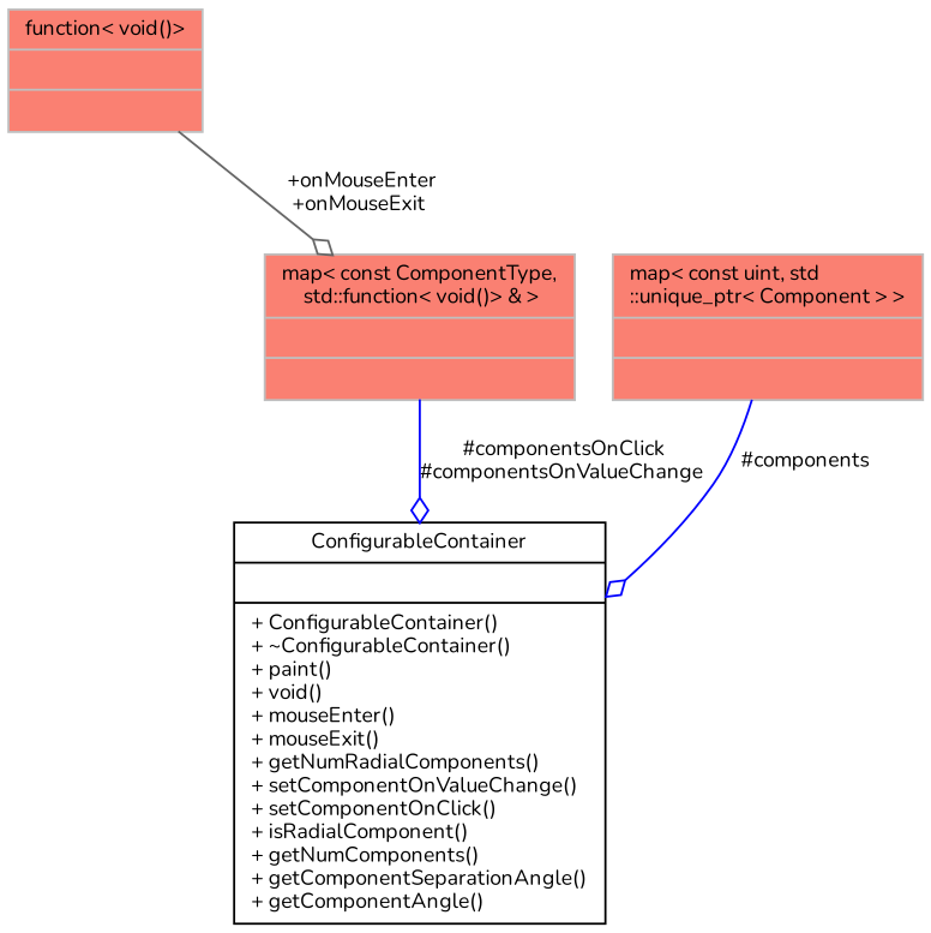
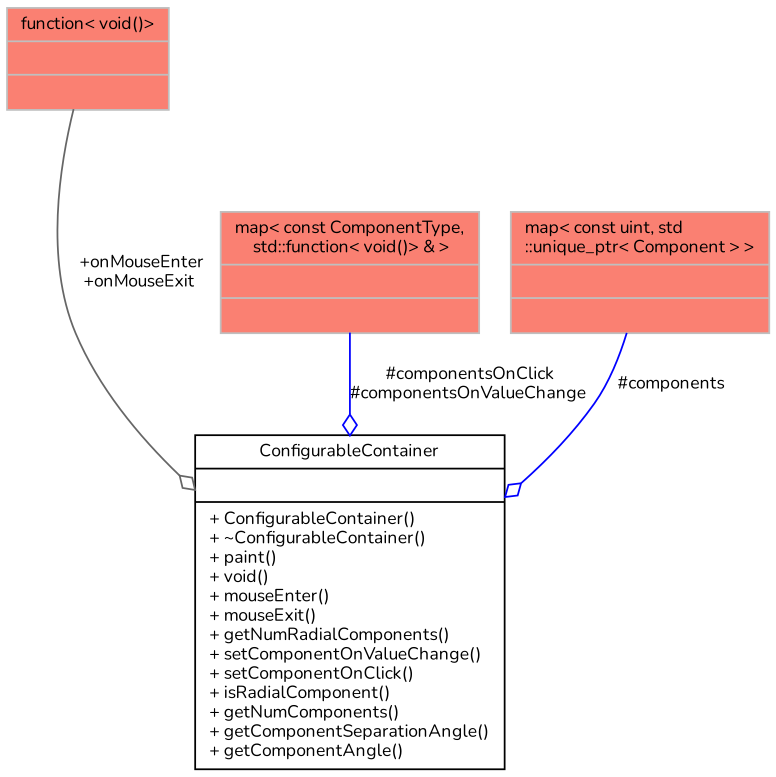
  digraph {
    fontname=Nunito
    node [color=grey75 fillcolor=salmon fontname=Nunito fontsize=10 shape=record style=filled]
    edge [arrowhead=odiamond color=blue fontname=Nunito fontsize=10 labelfontname=Helvetica labelfontsize=10 style=solid]
    n1 [color=black fillcolor=white fontcolor=black height=0.2 label="{ConfigurableContainer\n||+ ConfigurableContainer()\l+ ~ConfigurableContainer()\l+ paint()\l+ void()\l+ mouseEnter()\l+ mouseExit()\l+ getNumRadialComponents()\l+ setComponentOnValueChange()\l+ setComponentOnClick()\l+ isRadialComponent()\l+ getNumComponents()\l+ getComponentSeparationAngle()\l+ getComponentAngle()\l}" width=0.4]
    n2 [height=0.2 label="{function\< void()\>\n||}" width=0.4]
    n3 [height=0.2 label="{map\< const uint, std\l::unique_ptr\< Component \> \>\n||}" width=0.4]
    n4 [height=0.2 label="{map\< const ComponentType,\l std::function\< void()\> & \>\n||}" width=0.4]
-   n2 -> n4 [color=gray40 label=" +onMouseEnter\n+onMouseExit"]
+   n2 -> n1 [color=gray40 label=" +onMouseEnter\n+onMouseExit"]
    n3 -> n1 [label=" #components"]
    n4 -> n1 [label=" #componentsOnClick\n#componentsOnValueChange"]
  }
